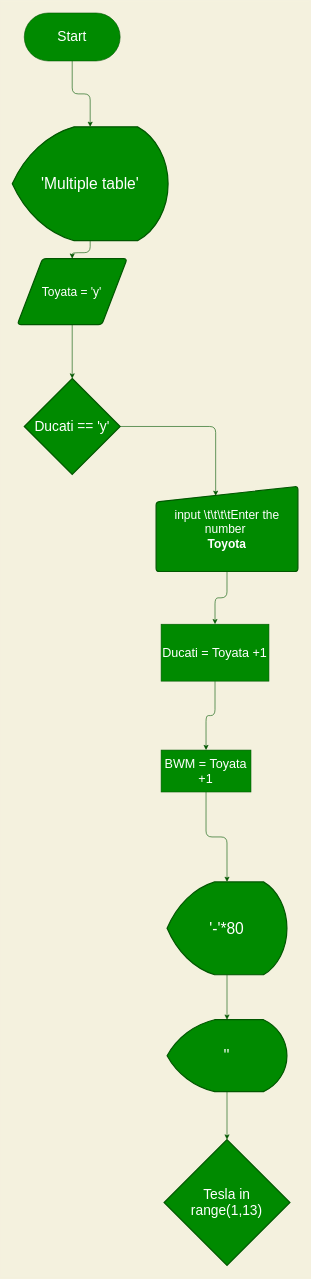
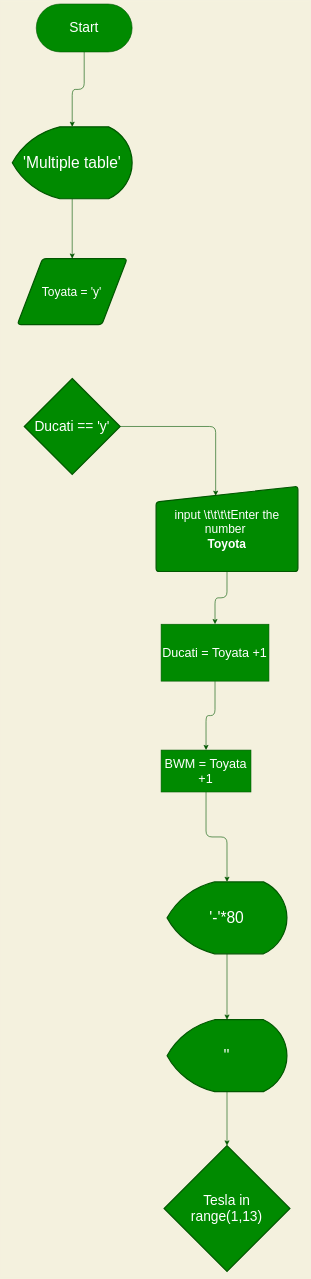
  <mxCell id="0" />
  <mxCell id="1" parent="0" />
  <mxCell id="2" style="edgeStyle=orthogonalEdgeStyle;curved=0;rounded=1;sketch=0;orthogonalLoop=1;jettySize=auto;html=1;exitX=0.5;exitY=1;exitDx=0;exitDy=0;entryX=0.5;entryY=0;entryDx=0;entryDy=0;entryPerimeter=0;fontColor=#393C56;strokeColor=#005700;fillColor=#008a00;" edge="1" parent="1" source="3" target="5"><mxGeometry relative="1" as="geometry" /></mxCell>
- <mxCell id="3" value="&lt;font style=&quot;font-size: 23px&quot; color=&quot;#ffffff&quot;&gt;Start&lt;/font&gt;" style="rounded=1;whiteSpace=wrap;html=1;sketch=0;arcSize=50;fillColor=#008a00;strokeColor=#005700;fontColor=#ffffff;" vertex="1" parent="1"><mxGeometry x="40" y="20" width="160" height="80" as="geometry" /></mxCell>
+ <mxCell id="3" value="&lt;font style=&quot;font-size: 23px&quot; color=&quot;#ffffff&quot;&gt;Start&lt;/font&gt;" style="rounded=1;whiteSpace=wrap;html=1;sketch=0;arcSize=50;fillColor=#008a00;strokeColor=#005700;fontColor=#ffffff;" vertex="1" parent="1"><mxGeometry x="60" y="5" width="160" height="80" as="geometry" /></mxCell>
  <mxCell id="4" style="edgeStyle=orthogonalEdgeStyle;curved=0;rounded=1;sketch=0;orthogonalLoop=1;jettySize=auto;html=1;exitX=0.5;exitY=1;exitDx=0;exitDy=0;exitPerimeter=0;entryX=0.5;entryY=0;entryDx=0;entryDy=0;fontColor=#393C56;strokeColor=#005700;fillColor=#008a00;" edge="1" parent="1" source="5" target="7"><mxGeometry relative="1" as="geometry" /></mxCell>
- <mxCell id="5" value="&lt;font color=&quot;#ffffff&quot; style=&quot;font-size: 26px&quot;&gt;'Multiple table'&lt;/font&gt;" style="strokeWidth=2;html=1;shape=mxgraph.flowchart.display;whiteSpace=wrap;rounded=0;sketch=0;fontColor=#ffffff;fillColor=#008a00;strokeColor=#005700;" vertex="1" parent="1"><mxGeometry x="20" y="210" width="260" height="190" as="geometry" /></mxCell>
- <mxCell id="6" style="edgeStyle=orthogonalEdgeStyle;curved=0;rounded=1;sketch=0;orthogonalLoop=1;jettySize=auto;html=1;exitX=0.5;exitY=1;exitDx=0;exitDy=0;entryX=0.5;entryY=0;entryDx=0;entryDy=0;entryPerimeter=0;fontColor=#393C56;strokeColor=#005700;fillColor=#008a00;" edge="1" parent="1" source="7" target="9"><mxGeometry relative="1" as="geometry" /></mxCell>
+ <mxCell id="5" value="&lt;font color=&quot;#ffffff&quot; style=&quot;font-size: 26px&quot;&gt;'Multiple table'&lt;/font&gt;" style="strokeWidth=2;html=1;shape=mxgraph.flowchart.display;whiteSpace=wrap;rounded=0;sketch=0;fontColor=#ffffff;fillColor=#008a00;strokeColor=#005700;" vertex="1" parent="1"><mxGeometry x="20" y="210" width="200" height="120" as="geometry" /></mxCell>
  <mxCell id="7" value="&lt;font style=&quot;font-size: 20px&quot; color=&quot;#ffffff&quot;&gt;Toyata = 'y'&lt;/font&gt;" style="shape=parallelogram;html=1;strokeWidth=2;perimeter=parallelogramPerimeter;whiteSpace=wrap;rounded=1;arcSize=12;size=0.23;sketch=0;fontColor=#ffffff;fillColor=#008a00;strokeColor=#005700;" vertex="1" parent="1"><mxGeometry x="28.34" y="430" width="183.33" height="110" as="geometry" /></mxCell>
  <mxCell id="8" style="edgeStyle=orthogonalEdgeStyle;curved=0;rounded=1;sketch=0;orthogonalLoop=1;jettySize=auto;html=1;exitX=1;exitY=0.5;exitDx=0;exitDy=0;exitPerimeter=0;fontColor=#393C56;strokeColor=#005700;fillColor=#008a00;entryX=0.42;entryY=0.111;entryDx=0;entryDy=0;entryPerimeter=0;" edge="1" parent="1" source="9" target="11"><mxGeometry relative="1" as="geometry"><mxPoint x="340" y="840" as="targetPoint" /></mxGeometry></mxCell>
  <mxCell id="9" value="&lt;font color=&quot;#ffffff&quot; style=&quot;font-size: 23px&quot;&gt;Ducati == 'y'&lt;/font&gt;" style="strokeWidth=2;html=1;shape=mxgraph.flowchart.decision;whiteSpace=wrap;rounded=0;sketch=0;fontColor=#ffffff;fillColor=#008a00;strokeColor=#005700;" vertex="1" parent="1"><mxGeometry x="40.01" y="630" width="160" height="160" as="geometry" /></mxCell>
  <mxCell id="10" style="edgeStyle=orthogonalEdgeStyle;curved=0;rounded=1;sketch=0;orthogonalLoop=1;jettySize=auto;html=1;exitX=0.5;exitY=1;exitDx=0;exitDy=0;entryX=0.5;entryY=0;entryDx=0;entryDy=0;fontColor=#393C56;strokeColor=#005700;fillColor=#008a00;" edge="1" parent="1" source="11" target="13"><mxGeometry relative="1" as="geometry" /></mxCell>
  <mxCell id="11" value="&lt;font style=&quot;font-size: 20px&quot;&gt;&lt;font color=&quot;#ffffff&quot;&gt;input \t\t\t\tEnter the number&amp;nbsp;&lt;br&gt;&lt;b&gt;Toyota&lt;/b&gt;&lt;/font&gt;&lt;br&gt;&lt;/font&gt;" style="html=1;strokeWidth=2;shape=manualInput;whiteSpace=wrap;rounded=1;size=26;arcSize=11;sketch=0;fontColor=#ffffff;fillColor=#008a00;strokeColor=#005700;" vertex="1" parent="1"><mxGeometry x="260" y="810" width="236.67" height="142" as="geometry" /></mxCell>
  <mxCell id="12" style="edgeStyle=orthogonalEdgeStyle;curved=0;rounded=1;sketch=0;orthogonalLoop=1;jettySize=auto;html=1;exitX=0.5;exitY=1;exitDx=0;exitDy=0;entryX=0.5;entryY=0;entryDx=0;entryDy=0;fontColor=#393C56;strokeColor=#005700;fillColor=#008a00;" edge="1" parent="1" source="13" target="15"><mxGeometry relative="1" as="geometry" /></mxCell>
  <mxCell id="13" value="&lt;font style=&quot;font-size: 21px&quot; color=&quot;#ffffff&quot;&gt;Ducati = Toyata +1&lt;/font&gt;" style="rounded=0;whiteSpace=wrap;html=1;sketch=0;fontColor=#ffffff;strokeColor=#005700;fillColor=#008a00;" vertex="1" parent="1"><mxGeometry x="268.34" y="1040" width="180" height="95" as="geometry" /></mxCell>
  <mxCell id="14" style="edgeStyle=orthogonalEdgeStyle;curved=0;rounded=1;sketch=0;orthogonalLoop=1;jettySize=auto;html=1;exitX=0.5;exitY=1;exitDx=0;exitDy=0;entryX=0.5;entryY=0;entryDx=0;entryDy=0;entryPerimeter=0;fontColor=#393C56;strokeColor=#005700;fillColor=#008a00;" edge="1" parent="1" source="15" target="17"><mxGeometry relative="1" as="geometry" /></mxCell>
  <mxCell id="15" value="&lt;font style=&quot;font-size: 21px&quot; color=&quot;#ffffff&quot;&gt;BWM = Toyata +1&lt;/font&gt;" style="rounded=0;whiteSpace=wrap;html=1;sketch=0;fontColor=#ffffff;strokeColor=#005700;fillColor=#008a00;" vertex="1" parent="1"><mxGeometry x="268.34" y="1250" width="150" height="70" as="geometry" /></mxCell>
  <mxCell id="16" style="edgeStyle=orthogonalEdgeStyle;curved=0;rounded=1;sketch=0;orthogonalLoop=1;jettySize=auto;html=1;exitX=0.5;exitY=1;exitDx=0;exitDy=0;exitPerimeter=0;entryX=0.5;entryY=0;entryDx=0;entryDy=0;entryPerimeter=0;fontColor=#393C56;strokeColor=#005700;fillColor=#008a00;" edge="1" parent="1" source="17" target="19"><mxGeometry relative="1" as="geometry" /></mxCell>
- <mxCell id="17" value="&lt;font color=&quot;#ffffff&quot;&gt;&lt;span style=&quot;font-size: 26px&quot;&gt;'-'*80&lt;/span&gt;&lt;/font&gt;" style="strokeWidth=2;html=1;shape=mxgraph.flowchart.display;whiteSpace=wrap;rounded=0;sketch=0;fontColor=#ffffff;fillColor=#008a00;strokeColor=#005700;" vertex="1" parent="1"><mxGeometry x="278.34" y="1470" width="200" height="155" as="geometry" /></mxCell>
+ <mxCell id="17" value="&lt;font color=&quot;#ffffff&quot;&gt;&lt;span style=&quot;font-size: 26px&quot;&gt;'-'*80&lt;/span&gt;&lt;/font&gt;" style="strokeWidth=2;html=1;shape=mxgraph.flowchart.display;whiteSpace=wrap;rounded=0;sketch=0;fontColor=#ffffff;fillColor=#008a00;strokeColor=#005700;" vertex="1" parent="1"><mxGeometry x="278.34" y="1470" width="200" height="120" as="geometry" /></mxCell>
  <mxCell id="18" style="edgeStyle=orthogonalEdgeStyle;curved=0;rounded=1;sketch=0;orthogonalLoop=1;jettySize=auto;html=1;exitX=0.5;exitY=1;exitDx=0;exitDy=0;exitPerimeter=0;entryX=0.5;entryY=0;entryDx=0;entryDy=0;entryPerimeter=0;fontColor=#393C56;strokeColor=#005700;fillColor=#008a00;" edge="1" parent="1" source="19" target="20"><mxGeometry relative="1" as="geometry" /></mxCell>
  <mxCell id="19" value="&lt;font color=&quot;#ffffff&quot;&gt;&lt;span style=&quot;font-size: 26px&quot;&gt;''&lt;/span&gt;&lt;/font&gt;" style="strokeWidth=2;html=1;shape=mxgraph.flowchart.display;whiteSpace=wrap;rounded=0;sketch=0;fontColor=#ffffff;fillColor=#008a00;strokeColor=#005700;" vertex="1" parent="1"><mxGeometry x="278.34" y="1700" width="200" height="120" as="geometry" /></mxCell>
- <mxCell id="20" value="&lt;font color=&quot;#ffffff&quot;&gt;&lt;span style=&quot;font-size: 23px&quot;&gt;Tesla in &lt;br&gt;range(1,13)&lt;/span&gt;&lt;/font&gt;" style="strokeWidth=2;html=1;shape=mxgraph.flowchart.decision;whiteSpace=wrap;rounded=0;sketch=0;fontColor=#ffffff;fillColor=#008a00;strokeColor=#005700;" vertex="1" parent="1"><mxGeometry x="273.33" y="1900" width="210" height="210" as="geometry" /></mxCell>
+ <mxCell id="20" value="&lt;font color=&quot;#ffffff&quot;&gt;&lt;span style=&quot;font-size: 23px&quot;&gt;Tesla in &lt;br&gt;range(1,13)&lt;/span&gt;&lt;/font&gt;" style="strokeWidth=2;html=1;shape=mxgraph.flowchart.decision;whiteSpace=wrap;rounded=0;sketch=0;fontColor=#ffffff;fillColor=#008a00;strokeColor=#005700;" vertex="1" parent="1"><mxGeometry x="273.33" y="1910" width="210" height="210" as="geometry" /></mxCell>
